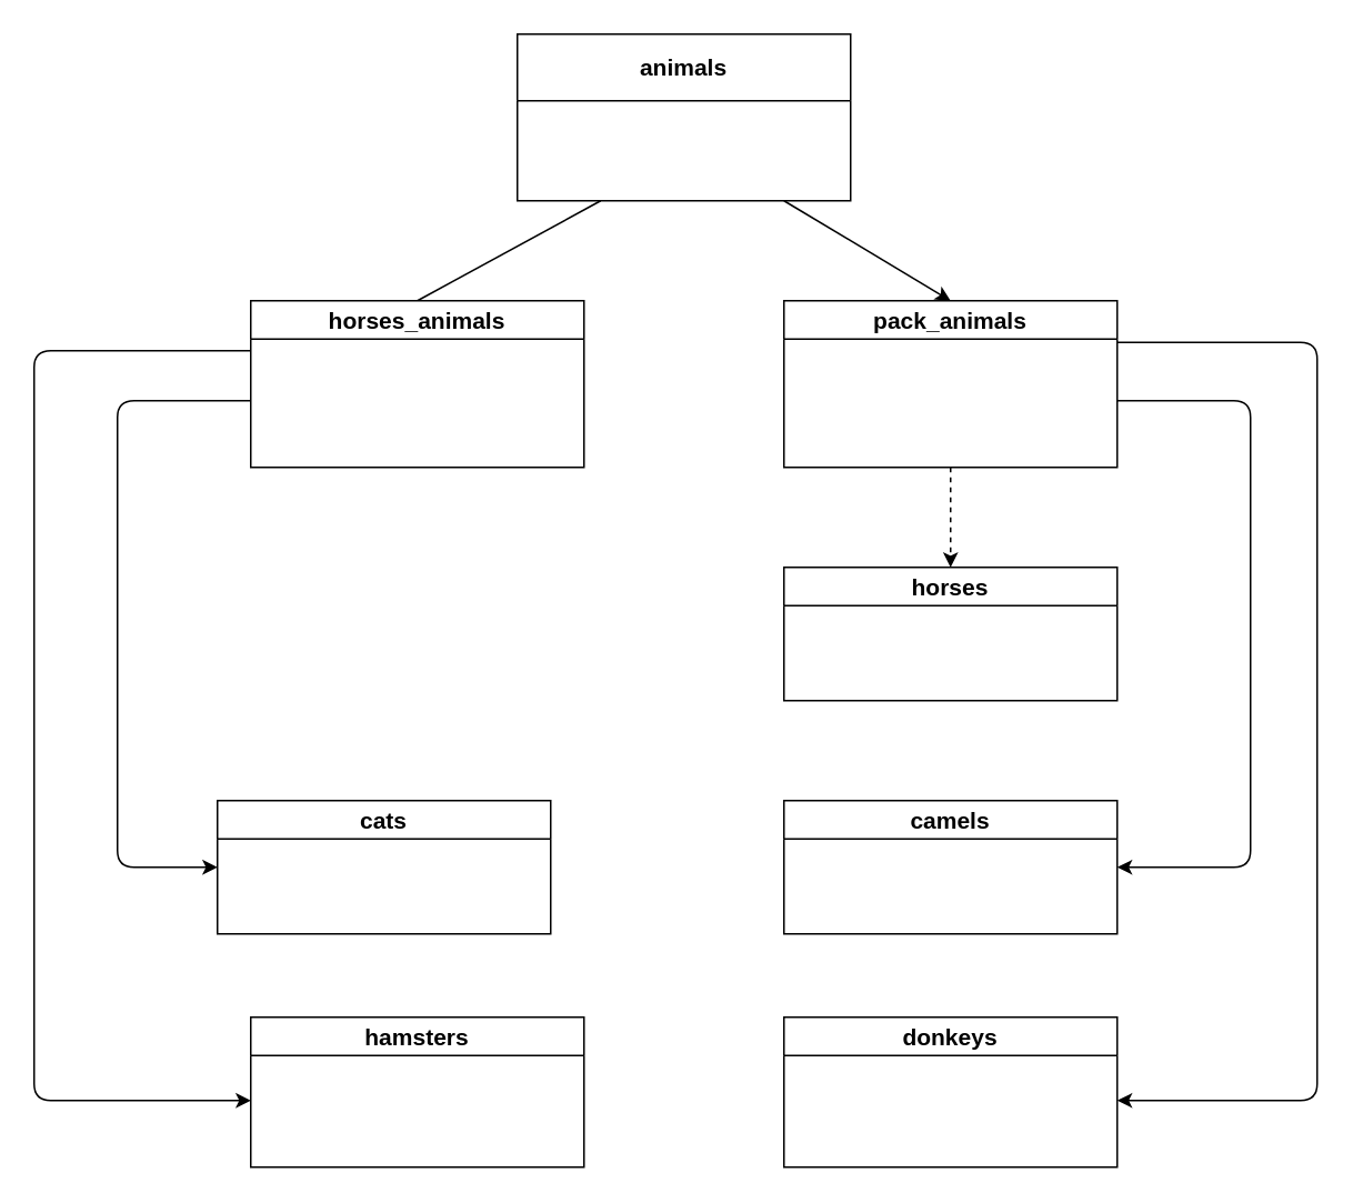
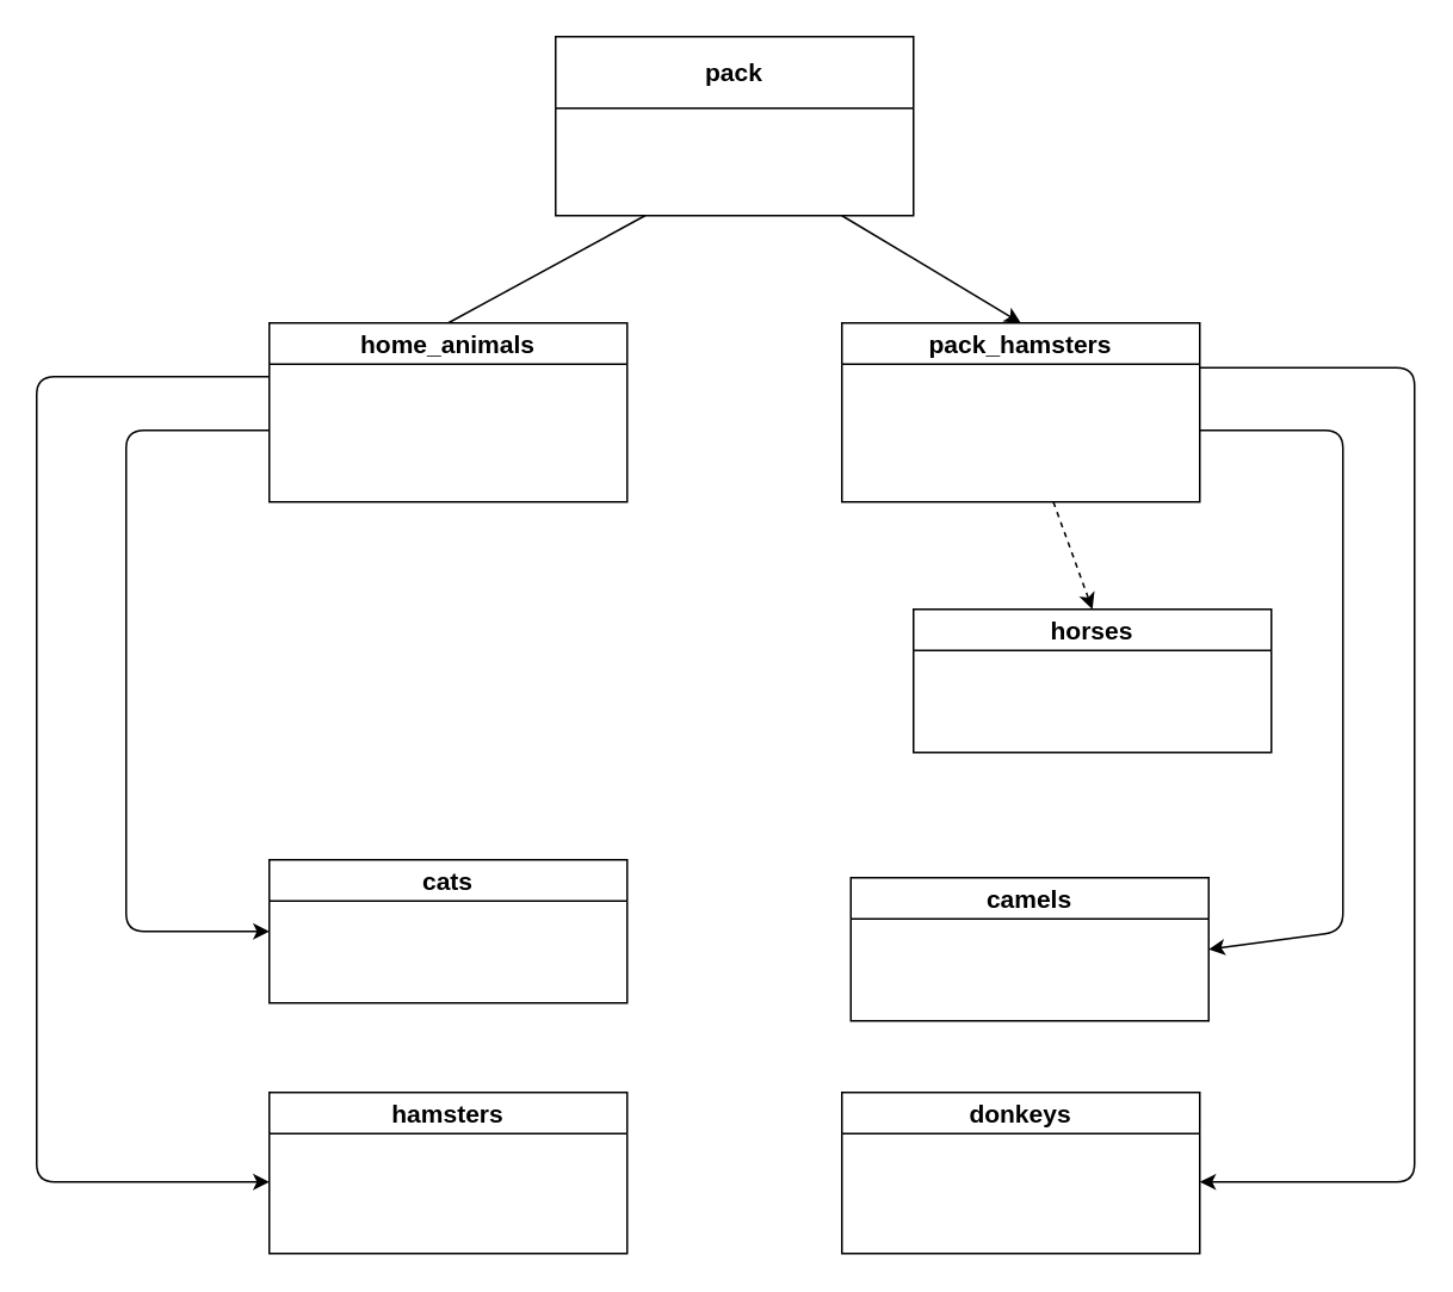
  <mxCell id="0" />
  <mxCell id="1" parent="0" />
  <mxCell id="2" style="edgeStyle=none;html=1;entryX=0.5;entryY=0;entryDx=0;entryDy=0;fontSize=14;exitX=0.25;exitY=1;exitDx=0;exitDy=0;endArrow=none;" edge="1" parent="1" source="4" target="7"><mxGeometry relative="1" as="geometry" /></mxCell>
  <mxCell id="3" style="edgeStyle=none;html=1;entryX=0.5;entryY=0;entryDx=0;entryDy=0;fontSize=14;" edge="1" parent="1" target="11"><mxGeometry relative="1" as="geometry"><mxPoint x="470" y="120" as="sourcePoint" /></mxGeometry></mxCell>
- <mxCell id="4" value="&lt;font style=&quot;font-size: 14px;&quot;&gt;animals&lt;br&gt;&lt;/font&gt;" style="swimlane;whiteSpace=wrap;html=1;startSize=40;" vertex="1" parent="1"><mxGeometry x="310" y="20" width="200" height="100" as="geometry" /></mxCell>
+ <mxCell id="4" value="&lt;font style=&quot;font-size: 14px;&quot;&gt;pack&lt;br&gt;&lt;/font&gt;" style="swimlane;whiteSpace=wrap;html=1;startSize=40;" vertex="1" parent="1"><mxGeometry x="310" y="20" width="200" height="100" as="geometry" /></mxCell>
  <mxCell id="5" style="edgeStyle=none;html=1;fontSize=14;" edge="1" parent="1"><mxGeometry relative="1" as="geometry"><mxPoint x="150" y="210" as="sourcePoint" /><mxPoint x="150" y="660" as="targetPoint" /><Array as="points"><mxPoint x="20" y="210" /><mxPoint x="20" y="660" /></Array></mxGeometry></mxCell>
  <mxCell id="6" style="edgeStyle=none;html=1;entryX=0;entryY=0.5;entryDx=0;entryDy=0;fontSize=14;" edge="1" parent="1" target="13"><mxGeometry relative="1" as="geometry"><mxPoint x="150" y="240" as="sourcePoint" /><Array as="points"><mxPoint x="70" y="240" /><mxPoint x="70" y="520" /></Array></mxGeometry></mxCell>
- <mxCell id="7" value="horses_animals" style="swimlane;whiteSpace=wrap;html=1;fontSize=14;" vertex="1" parent="1"><mxGeometry x="150" y="180" width="200" height="100" as="geometry" /></mxCell>
+ <mxCell id="7" value="home_animals" style="swimlane;whiteSpace=wrap;html=1;fontSize=14;" vertex="1" parent="1"><mxGeometry x="150" y="180" width="200" height="100" as="geometry" /></mxCell>
  <mxCell id="8" style="edgeStyle=none;html=1;entryX=0.5;entryY=0;entryDx=0;entryDy=0;fontSize=14;dashed=1;" edge="1" parent="1" source="11" target="12"><mxGeometry relative="1" as="geometry" /></mxCell>
  <mxCell id="9" style="edgeStyle=none;html=1;entryX=1;entryY=0.5;entryDx=0;entryDy=0;fontSize=14;" edge="1" parent="1" target="14"><mxGeometry relative="1" as="geometry"><mxPoint x="670" y="240" as="sourcePoint" /><Array as="points"><mxPoint x="750" y="240" /><mxPoint x="750" y="520" /></Array></mxGeometry></mxCell>
  <mxCell id="10" style="edgeStyle=none;html=1;fontSize=14;exitX=1;exitY=0.25;exitDx=0;exitDy=0;" edge="1" parent="1" source="11"><mxGeometry relative="1" as="geometry"><mxPoint x="670" y="660" as="targetPoint" /><Array as="points"><mxPoint x="790" y="205" /><mxPoint x="790" y="660" /></Array></mxGeometry></mxCell>
- <mxCell id="11" value="pack_animals" style="swimlane;whiteSpace=wrap;html=1;fontSize=14;" vertex="1" parent="1"><mxGeometry x="470" y="180" width="200" height="100" as="geometry" /></mxCell>
- <mxCell id="12" value="horses" style="swimlane;whiteSpace=wrap;html=1;fontSize=14;" vertex="1" parent="1"><mxGeometry x="470" y="340" width="200" height="80" as="geometry" /></mxCell>
- <mxCell id="13" value="cats" style="swimlane;whiteSpace=wrap;html=1;fontSize=14;" vertex="1" parent="1"><mxGeometry x="130" y="480" width="200" height="80" as="geometry" /></mxCell>
- <mxCell id="14" value="camels" style="swimlane;whiteSpace=wrap;html=1;fontSize=14;" vertex="1" parent="1"><mxGeometry x="470" y="480" width="200" height="80" as="geometry" /></mxCell>
+ <mxCell id="11" value="pack_hamsters" style="swimlane;whiteSpace=wrap;html=1;fontSize=14;" vertex="1" parent="1"><mxGeometry x="470" y="180" width="200" height="100" as="geometry" /></mxCell>
+ <mxCell id="12" value="horses" style="swimlane;whiteSpace=wrap;html=1;fontSize=14;" vertex="1" parent="1"><mxGeometry x="510" y="340" width="200" height="80" as="geometry" /></mxCell>
+ <mxCell id="13" value="cats" style="swimlane;whiteSpace=wrap;html=1;fontSize=14;" vertex="1" parent="1"><mxGeometry x="150" y="480" width="200" height="80" as="geometry" /></mxCell>
+ <mxCell id="14" value="camels" style="swimlane;whiteSpace=wrap;html=1;fontSize=14;" vertex="1" parent="1"><mxGeometry x="475" y="490" width="200" height="80" as="geometry" /></mxCell>
  <mxCell id="15" value="hamsters" style="swimlane;whiteSpace=wrap;html=1;fontSize=14;startSize=23;" vertex="1" parent="1"><mxGeometry x="150" y="610" width="200" height="90" as="geometry" /></mxCell>
  <mxCell id="16" value="donkeys" style="swimlane;whiteSpace=wrap;html=1;fontSize=14;" vertex="1" parent="1"><mxGeometry x="470" y="610" width="200" height="90" as="geometry" /></mxCell>
